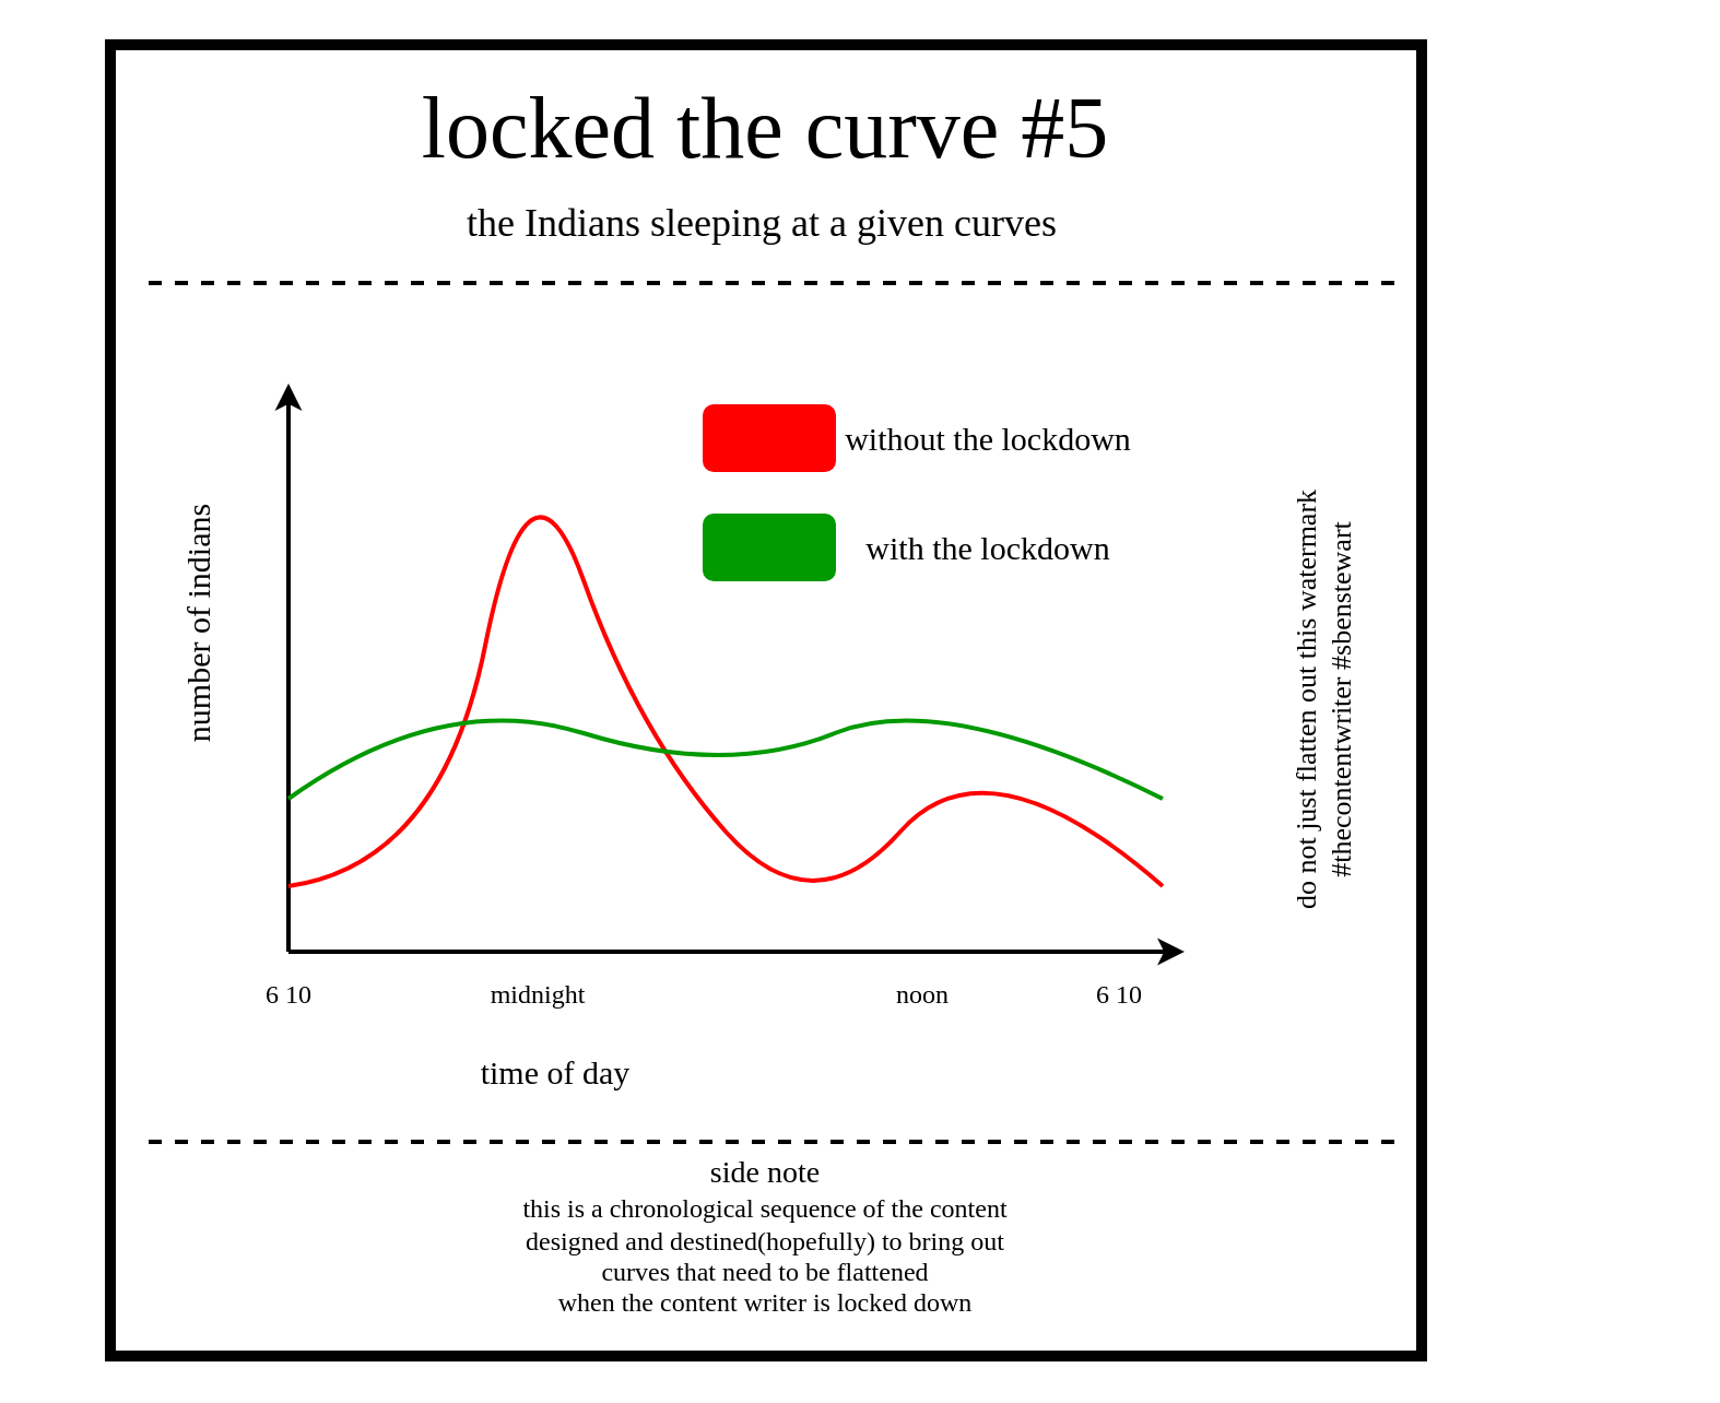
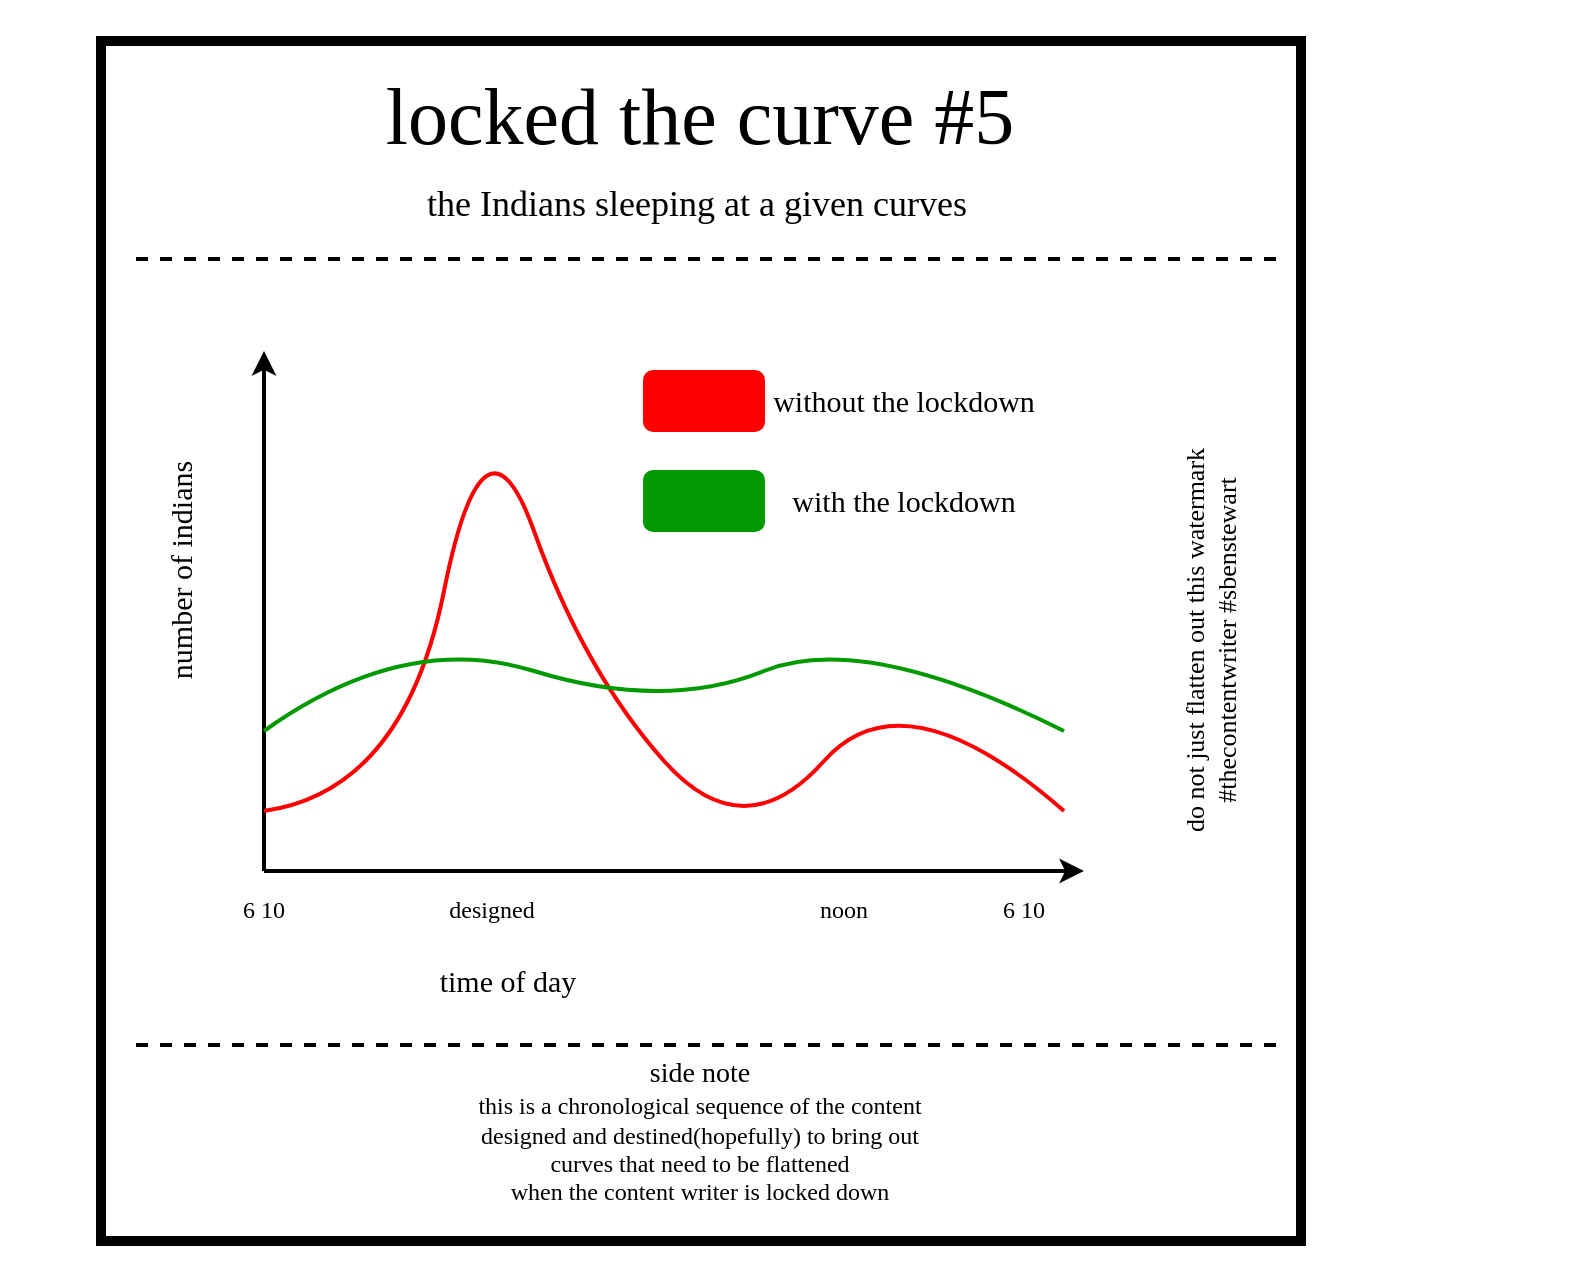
  <mxCell id="0" />
  <mxCell id="1" parent="0" />
  <mxCell id="2" value="" style="whiteSpace=wrap;html=1;aspect=fixed;strokeWidth=5;fillColor=none;fontFamily=xkcd;" parent="1" vertex="1"><mxGeometry x="50" y="20" width="600" height="600" as="geometry" /></mxCell>
  <mxCell id="3" value="&lt;font&gt;&lt;span style=&quot;font-size: 40px&quot;&gt;locked the curve #5&lt;/span&gt;&lt;br&gt;&lt;/font&gt;" style="text;html=1;strokeColor=none;fillColor=none;align=center;verticalAlign=middle;whiteSpace=wrap;rounded=0;fontFamily=xkcd;" parent="1" vertex="1"><mxGeometry x="65" y="48" width="570" height="20" as="geometry" /></mxCell>
  <mxCell id="4" value="&lt;font&gt;&lt;span style=&quot;font-size: 18px&quot;&gt;the Indians sleeping at a given curves&lt;/span&gt;&lt;br&gt;&lt;/font&gt;" style="text;html=1;strokeColor=none;fillColor=none;align=center;verticalAlign=middle;whiteSpace=wrap;rounded=0;fontFamily=xkcd;" parent="1" vertex="1"><mxGeometry x="89.25" y="92" width="518.5" height="20" as="geometry" /></mxCell>
  <mxCell id="5" value="" style="endArrow=none;dashed=1;html=1;strokeWidth=2;" parent="1" edge="1"><mxGeometry width="50" height="50" relative="1" as="geometry"><mxPoint x="637.5" y="129" as="sourcePoint" /><mxPoint x="62.5" y="129" as="targetPoint" /></mxGeometry></mxCell>
  <mxCell id="6" value="&lt;font&gt;&lt;span style=&quot;font-size: 14px&quot;&gt;side note&lt;/span&gt;&lt;br&gt;this is a chronological sequence of the content&lt;br&gt;designed and destined(hopefully) to bring out&lt;br&gt;curves that need to be flattened&lt;br&gt;when the content writer is locked down&lt;br&gt;&lt;/font&gt;" style="text;html=1;strokeColor=none;fillColor=none;align=center;verticalAlign=middle;whiteSpace=wrap;rounded=0;fontFamily=xkcd;" parent="1" vertex="1"><mxGeometry x="48.5" y="526" width="601.5" height="80" as="geometry" /></mxCell>
  <mxCell id="7" style="edgeStyle=orthogonalEdgeStyle;rounded=0;orthogonalLoop=1;jettySize=auto;html=1;exitX=0.5;exitY=1;exitDx=0;exitDy=0;strokeWidth=2;" parent="1" edge="1"><mxGeometry relative="1" as="geometry"><mxPoint x="501" y="381" as="sourcePoint" /><mxPoint x="501" y="381" as="targetPoint" /></mxGeometry></mxCell>
  <mxCell id="8" value="&lt;font style=&quot;font-size: 13px&quot;&gt;&lt;font style=&quot;font-size: 13px&quot;&gt;do not just flatten out this watermark&lt;br&gt;&lt;/font&gt;#thecontentwriter #sbenstewart&lt;br&gt;&lt;/font&gt;" style="text;html=1;strokeColor=none;fillColor=none;align=center;verticalAlign=middle;whiteSpace=wrap;rounded=0;rotation=-90;fontFamily=xkcd;" parent="1" vertex="1"><mxGeometry x="445" y="310" width="320" height="20" as="geometry" /></mxCell>
  <mxCell id="9" value="" style="endArrow=none;dashed=1;html=1;strokeWidth=2;" parent="1" edge="1"><mxGeometry width="50" height="50" relative="1" as="geometry"><mxPoint x="637.5" y="522" as="sourcePoint" /><mxPoint x="62.5" y="522" as="targetPoint" /></mxGeometry></mxCell>
  <mxCell id="10" value="" style="endArrow=classic;html=1;strokeWidth=2;" edge="1" parent="1"><mxGeometry width="50" height="50" relative="1" as="geometry"><mxPoint x="131.5" y="435" as="sourcePoint" /><mxPoint x="131.5" y="175" as="targetPoint" /></mxGeometry></mxCell>
  <mxCell id="11" value="" style="endArrow=classic;html=1;strokeWidth=2;" edge="1" parent="1"><mxGeometry width="50" height="50" relative="1" as="geometry"><mxPoint x="131.5" y="435" as="sourcePoint" /><mxPoint x="541.5" y="435" as="targetPoint" /></mxGeometry></mxCell>
  <mxCell id="12" value="&lt;font style=&quot;font-size: 15px&quot;&gt;number of indians&lt;/font&gt;" style="text;html=1;strokeColor=none;fillColor=none;align=center;verticalAlign=middle;whiteSpace=wrap;rounded=0;fontFamily=xkcd;rotation=-90;" vertex="1" parent="1"><mxGeometry x="20" y="275" width="140" height="20" as="geometry" /></mxCell>
  <mxCell id="13" value="&lt;font style=&quot;font-size: 15px&quot;&gt;time of day&lt;/font&gt;" style="text;html=1;strokeColor=none;fillColor=none;align=center;verticalAlign=middle;whiteSpace=wrap;rounded=0;fontFamily=xkcd;rotation=0;" vertex="1" parent="1"><mxGeometry x="184" y="480" width="140" height="20" as="geometry" /></mxCell>
  <mxCell id="14" value="6 10" style="text;html=1;strokeColor=none;fillColor=none;align=center;verticalAlign=middle;whiteSpace=wrap;rounded=0;fontFamily=xkcd;" vertex="1" parent="1"><mxGeometry x="111.5" y="445" width="40" height="20" as="geometry" /></mxCell>
- <mxCell id="15" value="midnight" style="text;html=1;strokeColor=none;fillColor=none;align=center;verticalAlign=middle;whiteSpace=wrap;rounded=0;fontFamily=xkcd;" vertex="1" parent="1"><mxGeometry x="225.5" y="445" width="40" height="20" as="geometry" /></mxCell>
+ <mxCell id="15" value="designed" style="text;html=1;strokeColor=none;fillColor=none;align=center;verticalAlign=middle;whiteSpace=wrap;rounded=0;fontFamily=xkcd;" vertex="1" parent="1"><mxGeometry x="225.5" y="445" width="40" height="20" as="geometry" /></mxCell>
  <mxCell id="16" value="noon" style="text;html=1;strokeColor=none;fillColor=none;align=center;verticalAlign=middle;whiteSpace=wrap;rounded=0;fontFamily=xkcd;" vertex="1" parent="1"><mxGeometry x="401.5" y="445" width="40" height="20" as="geometry" /></mxCell>
  <mxCell id="17" value="6 10" style="text;html=1;strokeColor=none;fillColor=none;align=center;verticalAlign=middle;whiteSpace=wrap;rounded=0;fontFamily=xkcd;" vertex="1" parent="1"><mxGeometry x="491.5" y="445" width="40" height="20" as="geometry" /></mxCell>
  <mxCell id="18" value="" style="curved=1;endArrow=none;html=1;strokeWidth=2;fontFamily=xkcd;endFill=0;strokeColor=#FF0000;" edge="1" parent="1"><mxGeometry width="50" height="50" relative="1" as="geometry"><mxPoint x="131.5" y="405" as="sourcePoint" /><mxPoint x="531.5" y="405" as="targetPoint" /><Array as="points"><mxPoint x="201.5" y="395" /><mxPoint x="241.5" y="195" /><mxPoint x="291.5" y="335" /><mxPoint x="371.5" y="425" /><mxPoint x="451.5" y="335" /></Array></mxGeometry></mxCell>
  <mxCell id="19" value="" style="curved=1;endArrow=none;html=1;strokeColor=#009900;strokeWidth=2;fontFamily=xkcd;endFill=0;" edge="1" parent="1"><mxGeometry width="50" height="50" relative="1" as="geometry"><mxPoint x="131.5" y="365" as="sourcePoint" /><mxPoint x="531.5" y="365" as="targetPoint" /><Array as="points"><mxPoint x="201.5" y="315" /><mxPoint x="331.5" y="355" /><mxPoint x="431.5" y="315" /></Array></mxGeometry></mxCell>
  <mxCell id="20" value="" style="rounded=1;whiteSpace=wrap;html=1;fontFamily=xkcd;strokeColor=#FF0000;fillColor=#FF0000;" vertex="1" parent="1"><mxGeometry x="321.5" y="185" width="60" height="30" as="geometry" /></mxCell>
  <mxCell id="21" value="&lt;font style=&quot;font-size: 15px&quot;&gt;without the lockdown&lt;/font&gt;" style="text;html=1;strokeColor=none;fillColor=none;align=center;verticalAlign=middle;whiteSpace=wrap;rounded=0;fontFamily=xkcd;rotation=0;" vertex="1" parent="1"><mxGeometry x="381.5" y="190" width="140" height="20" as="geometry" /></mxCell>
  <mxCell id="22" value="" style="rounded=1;whiteSpace=wrap;html=1;fontFamily=xkcd;strokeColor=#009900;fillColor=#009900;" vertex="1" parent="1"><mxGeometry x="321.5" y="235" width="60" height="30" as="geometry" /></mxCell>
  <mxCell id="23" value="&lt;font style=&quot;font-size: 15px&quot;&gt;with the lockdown&lt;/font&gt;" style="text;html=1;strokeColor=none;fillColor=none;align=center;verticalAlign=middle;whiteSpace=wrap;rounded=0;fontFamily=xkcd;rotation=0;" vertex="1" parent="1"><mxGeometry x="381.5" y="240" width="140" height="20" as="geometry" /></mxCell>
